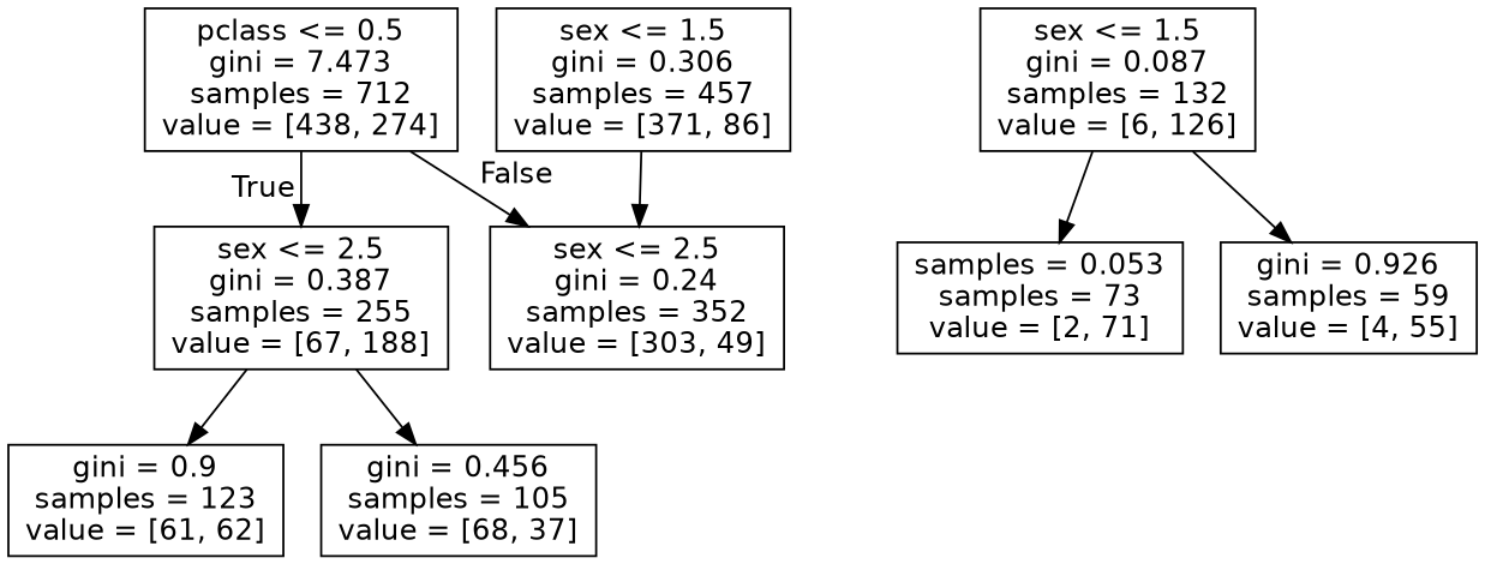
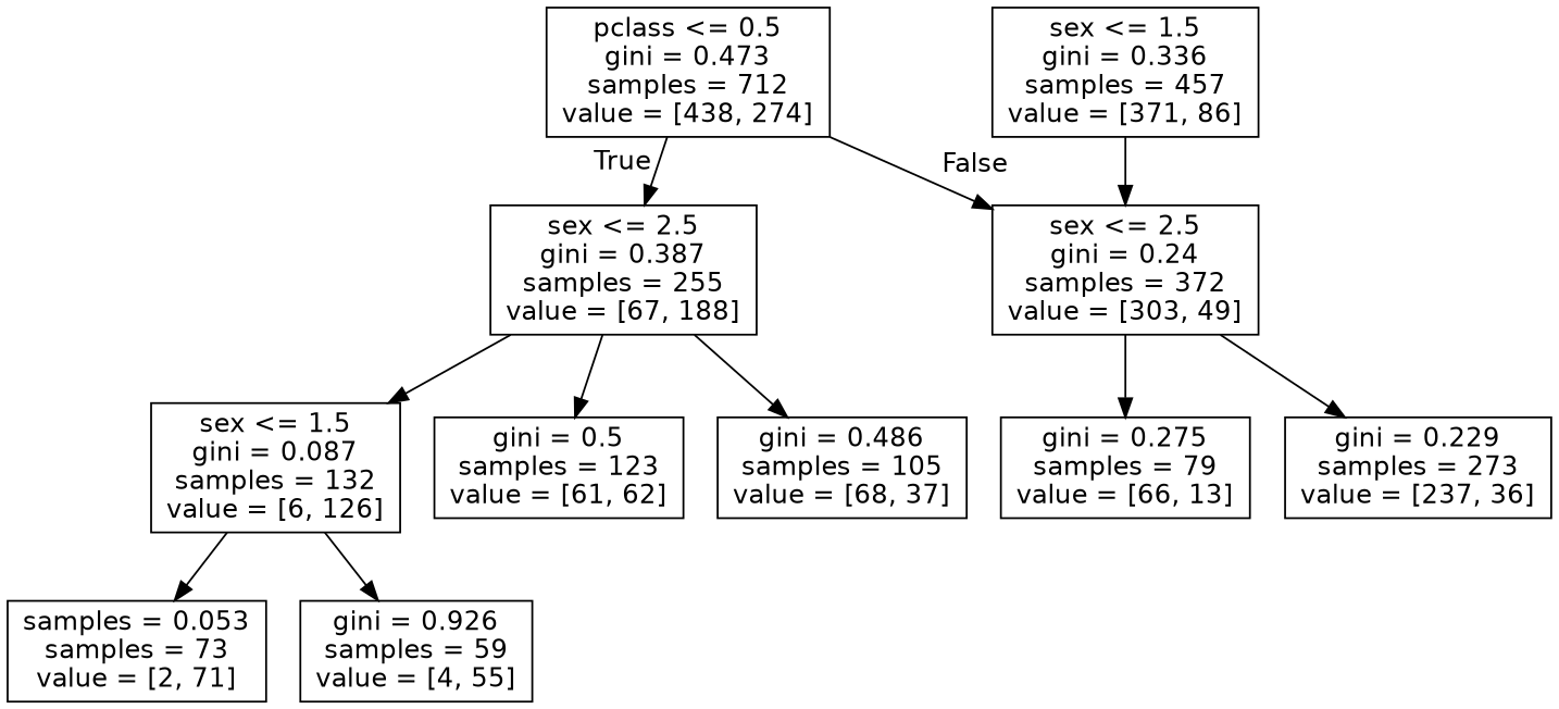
  digraph {
    node [fontname=helvetica shape=box]
    edge [fontname=helvetica]
-   n1 [label="pclass <= 0.5\ngini = 7.473\nsamples = 712\nvalue = [438, 274]"]
+   n1 [label="pclass <= 0.5\ngini = 0.473\nsamples = 712\nvalue = [438, 274]"]
    n2 [label="sex <= 2.5\ngini = 0.387\nsamples = 255\nvalue = [67, 188]"]
-   n3 [label="sex <= 2.5\ngini = 0.24\nsamples = 352\nvalue = [303, 49]"]
+   n3 [label="sex <= 2.5\ngini = 0.24\nsamples = 372\nvalue = [303, 49]"]
    n4 [label="sex <= 1.5\ngini = 0.087\nsamples = 132\nvalue = [6, 126]"]
-   n5 [label="gini = 0.9\nsamples = 123\nvalue = [61, 62]"]
-   n6 [label="gini = 0.456\nsamples = 105\nvalue = [68, 37]"]
-   n7 [label="sex <= 1.5\ngini = 0.306\nsamples = 457\nvalue = [371, 86]"]
+   n5 [label="gini = 0.5\nsamples = 123\nvalue = [61, 62]"]
+   n6 [label="gini = 0.486\nsamples = 105\nvalue = [68, 37]"]
+   n7 [label="sex <= 1.5\ngini = 0.336\nsamples = 457\nvalue = [371, 86]"]
    n8 [label="samples = 0.053\nsamples = 73\nvalue = [2, 71]"]
    n9 [label="gini = 0.926\nsamples = 59\nvalue = [4, 55]"]
+   n10 [label="gini = 0.275\nsamples = 79\nvalue = [66, 13]"]
+   n11 [label="gini = 0.229\nsamples = 273\nvalue = [237, 36]"]
    n1 -> n2 [headlabel=True labelangle=45 labeldistance=2.5]
    n1 -> n3 [headlabel=False labelangle=-45 labeldistance=2.5]
+   n2 -> n4
    n2 -> n5
    n2 -> n6
+   n3 -> n10
+   n3 -> n11
    n4 -> n8
    n4 -> n9
    n7 -> n3
  }
